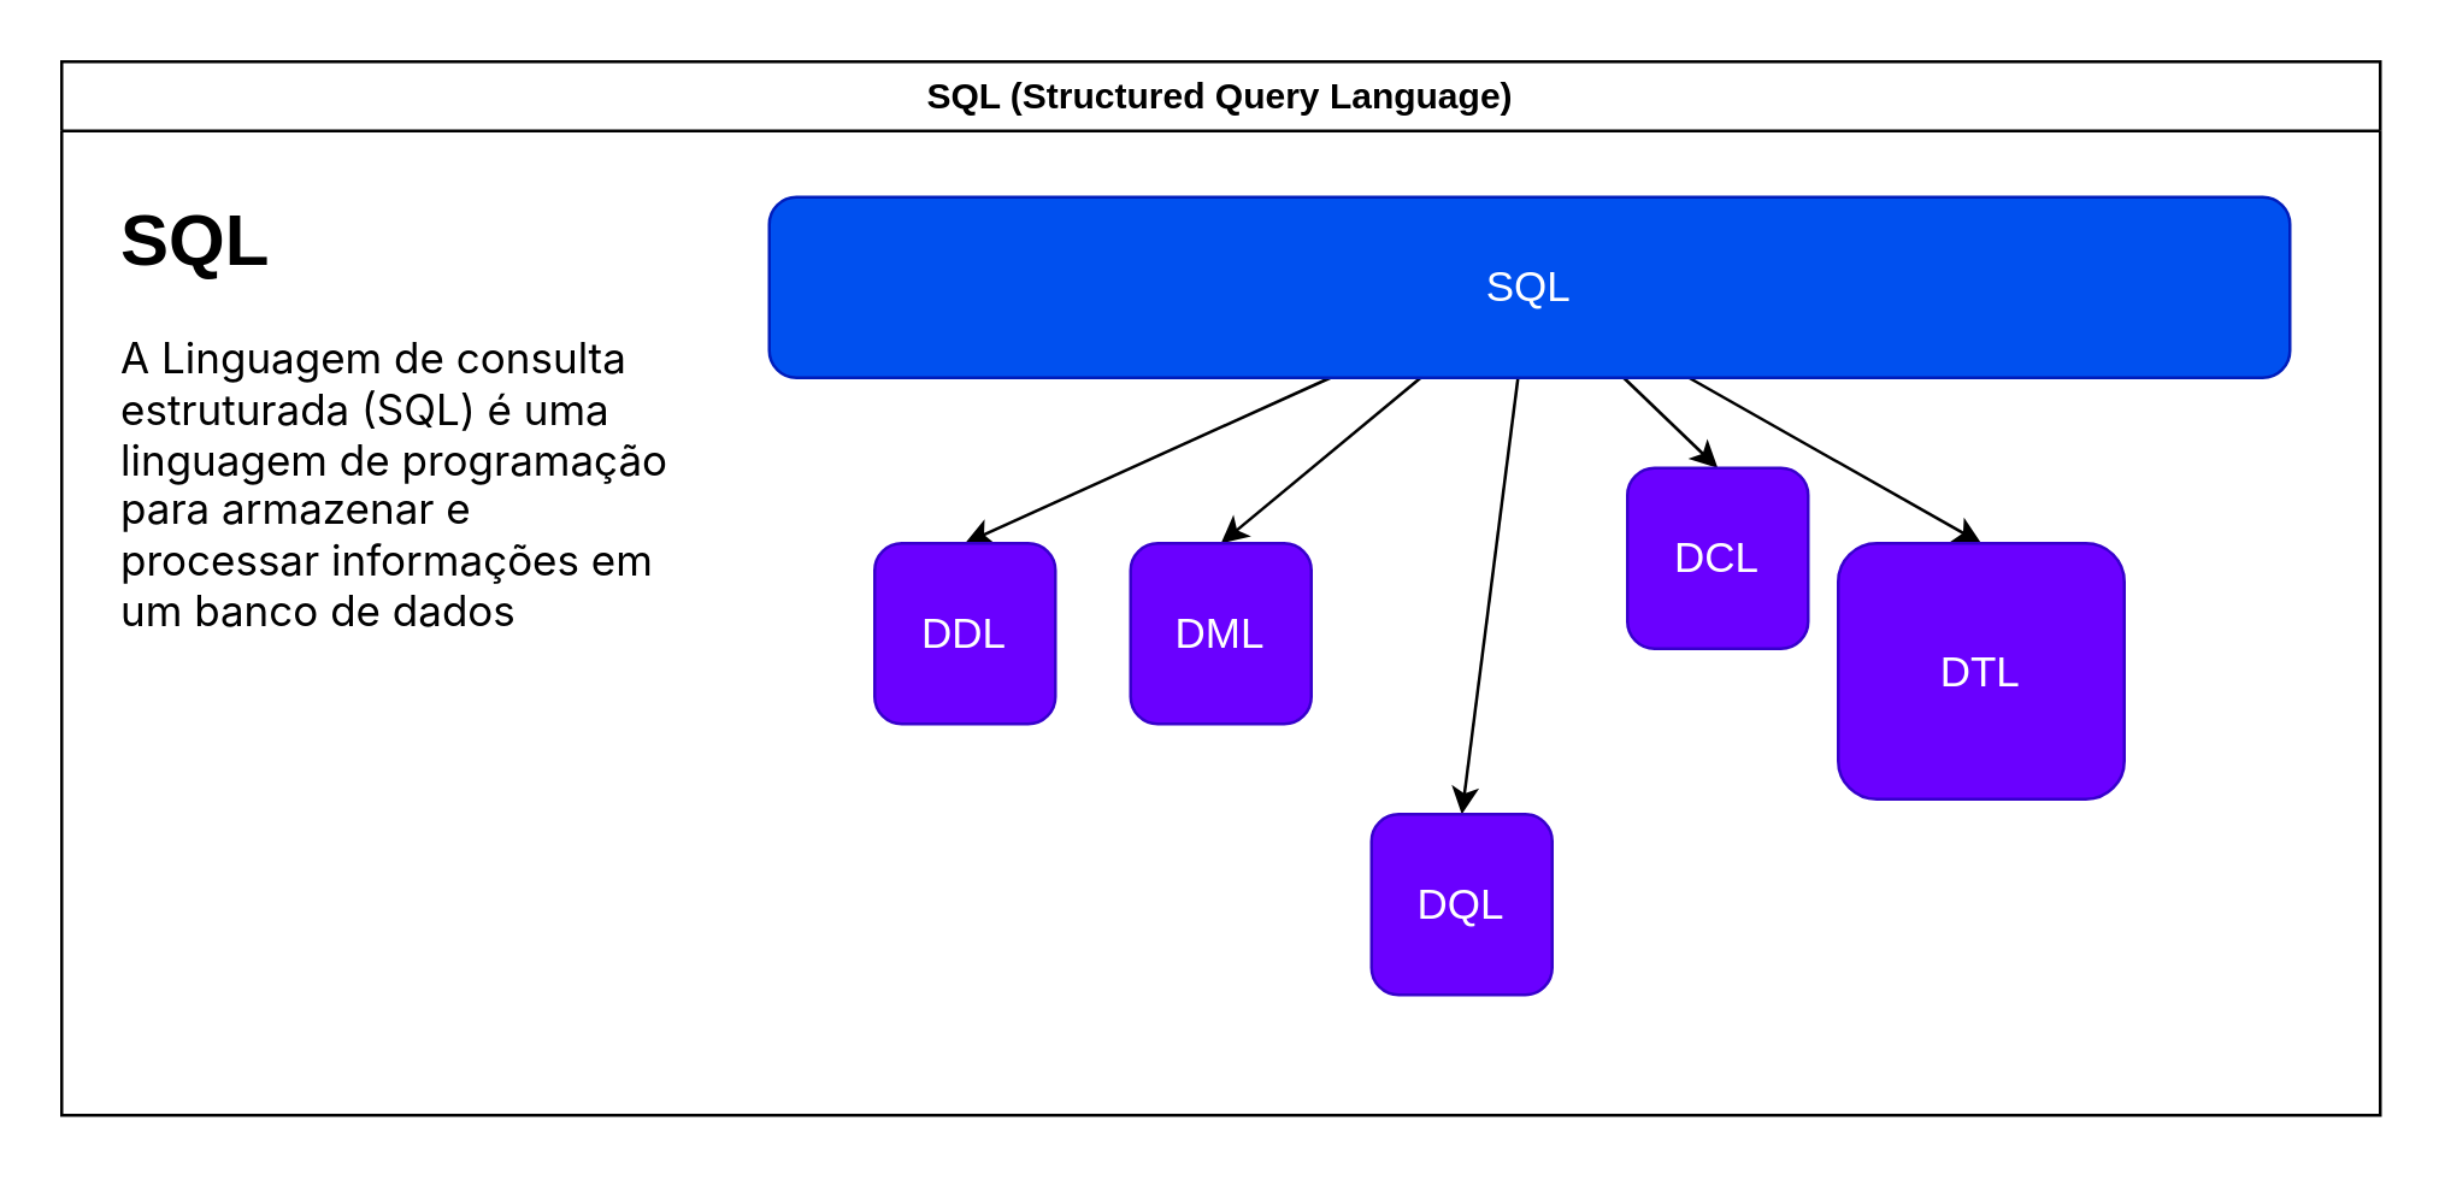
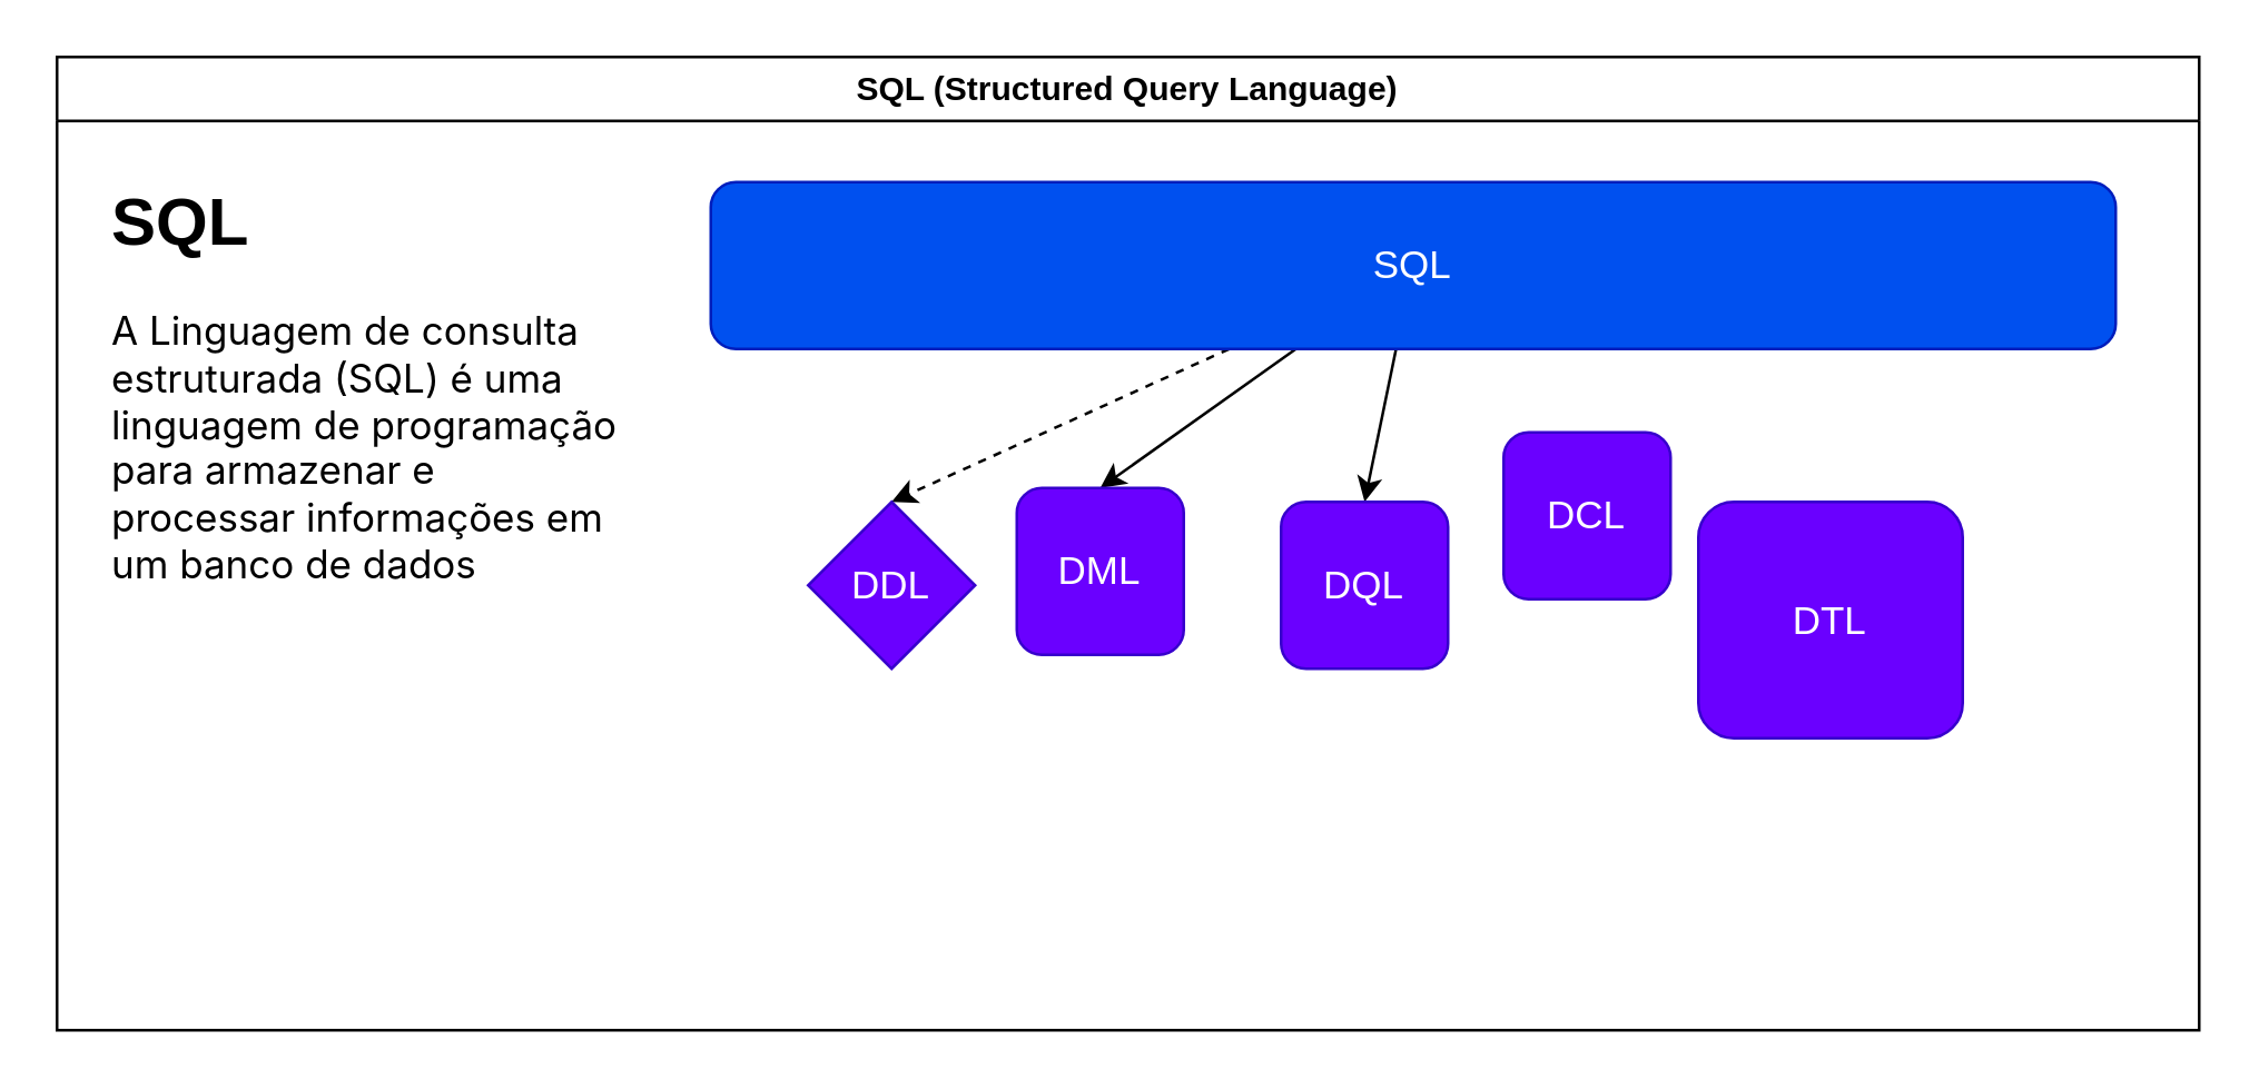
  <mxCell id="0" />
  <mxCell id="1" parent="0" />
  <mxCell id="2" value="SQL (Structured Query Language)" style="swimlane;whiteSpace=wrap;html=1;" vertex="1" parent="1"><mxGeometry x="20" y="20" width="770" height="350" as="geometry" /></mxCell>
  <mxCell id="3" value="&lt;h1&gt;SQL&lt;/h1&gt;&lt;div style=&quot;box-sizing: border-box; font-family: -apple-system, BlinkMacSystemFont, &amp;quot;Segoe UI&amp;quot;, system-ui, &amp;quot;Apple Color Emoji&amp;quot;, &amp;quot;Segoe UI Emoji&amp;quot;, &amp;quot;Segoe UI Web&amp;quot;, sans-serif;&quot;&gt;&lt;font style=&quot;font-size: 14px;&quot;&gt;A Linguagem de consulta estruturada (SQL) é uma linguagem de programação para armazenar e processar informações em um banco de dados relacional.&lt;/font&gt;&lt;/div&gt;" style="text;html=1;strokeColor=none;fillColor=none;spacing=5;spacingTop=-20;whiteSpace=wrap;overflow=hidden;rounded=0;" vertex="1" parent="2"><mxGeometry x="15" y="40" width="190" height="150" as="geometry" /></mxCell>
  <mxCell id="4" style="edgeStyle=none;html=1;entryX=0.5;entryY=0;entryDx=0;entryDy=0;fontSize=14;" edge="1" parent="2" source="9" target="12"><mxGeometry relative="1" as="geometry" /></mxCell>
- <mxCell id="5" style="edgeStyle=none;html=1;entryX=0.5;entryY=0;entryDx=0;entryDy=0;fontSize=14;" edge="1" parent="2" source="9" target="13"><mxGeometry relative="1" as="geometry" /></mxCell>
- <mxCell id="6" style="edgeStyle=none;html=1;entryX=0.5;entryY=0;entryDx=0;entryDy=0;fontSize=14;" edge="1" parent="2" source="9" target="14"><mxGeometry relative="1" as="geometry" /></mxCell>
  <mxCell id="7" style="edgeStyle=none;html=1;entryX=0.5;entryY=0;entryDx=0;entryDy=0;fontSize=14;" edge="1" parent="2" source="9" target="11"><mxGeometry relative="1" as="geometry" /></mxCell>
- <mxCell id="8" style="edgeStyle=none;html=1;entryX=0.5;entryY=0;entryDx=0;entryDy=0;fontSize=14;" edge="1" parent="2" source="9" target="10"><mxGeometry relative="1" as="geometry" /></mxCell>
+ <mxCell id="8" style="edgeStyle=none;html=1;entryX=0.5;entryY=0;entryDx=0;entryDy=0;fontSize=14;dashed=1;" edge="1" parent="2" source="9" target="10"><mxGeometry relative="1" as="geometry" /></mxCell>
  <mxCell id="9" value="SQL" style="rounded=1;whiteSpace=wrap;html=1;fontSize=14;fillColor=#0050ef;strokeColor=#001DBC;fontColor=#ffffff;" vertex="1" parent="2"><mxGeometry x="235" y="45" width="505" height="60" as="geometry" /></mxCell>
- <mxCell id="10" value="DDL" style="whiteSpace=wrap;html=1;fontSize=14;fillColor=#6a00ff;strokeColor=#3700CC;fontColor=#ffffff;rounded=1;" vertex="1" parent="2"><mxGeometry x="270" y="160" width="60" height="60" as="geometry" /></mxCell>
- <mxCell id="11" value="DML" style="whiteSpace=wrap;html=1;fontSize=14;fillColor=#6a00ff;strokeColor=#3700CC;fontColor=#ffffff;rounded=1;" vertex="1" parent="2"><mxGeometry x="355" y="160" width="60" height="60" as="geometry" /></mxCell>
- <mxCell id="12" value="DQL" style="whiteSpace=wrap;html=1;fontSize=14;fillColor=#6a00ff;strokeColor=#3700CC;fontColor=#ffffff;rounded=1;" vertex="1" parent="2"><mxGeometry x="435" y="250" width="60" height="60" as="geometry" /></mxCell>
+ <mxCell id="10" value="DDL" style="rhombus;whiteSpace=wrap;html=1;fontSize=14;fillColor=#6a00ff;strokeColor=#3700CC;fontColor=#ffffff;" vertex="1" parent="2"><mxGeometry x="270" y="160" width="60" height="60" as="geometry" /></mxCell>
+ <mxCell id="11" value="DML" style="whiteSpace=wrap;html=1;fontSize=14;fillColor=#6a00ff;strokeColor=#3700CC;fontColor=#ffffff;rounded=1;" vertex="1" parent="2"><mxGeometry x="345" y="155" width="60" height="60" as="geometry" /></mxCell>
+ <mxCell id="12" value="DQL" style="whiteSpace=wrap;html=1;fontSize=14;fillColor=#6a00ff;strokeColor=#3700CC;fontColor=#ffffff;rounded=1;" vertex="1" parent="2"><mxGeometry x="440" y="160" width="60" height="60" as="geometry" /></mxCell>
  <mxCell id="13" value="DCL" style="whiteSpace=wrap;html=1;fontSize=14;fillColor=#6a00ff;strokeColor=#3700CC;fontColor=#ffffff;rounded=1;" vertex="1" parent="2"><mxGeometry x="520" y="135" width="60" height="60" as="geometry" /></mxCell>
  <mxCell id="14" value="DTL" style="whiteSpace=wrap;html=1;fontSize=14;fillColor=#6a00ff;strokeColor=#3700CC;fontColor=#ffffff;rounded=1;" vertex="1" parent="2"><mxGeometry x="590" y="160" width="95" height="85" as="geometry" /></mxCell>
